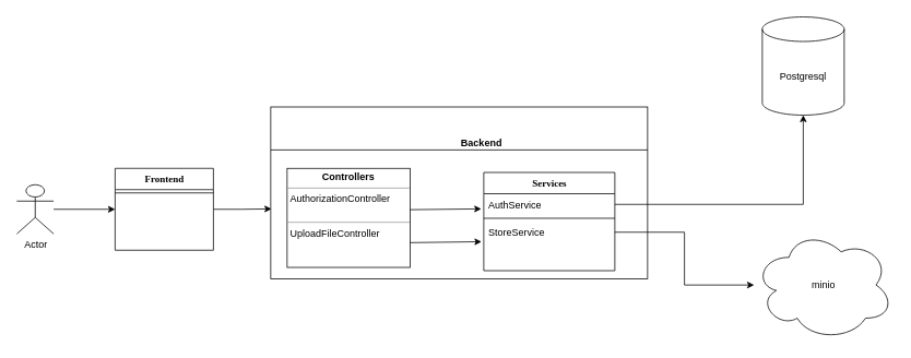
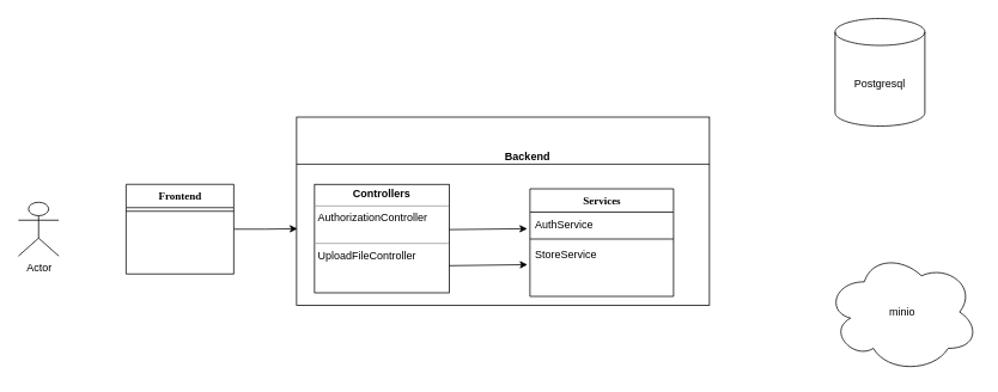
  <mxCell id="0" />
  <mxCell id="1" parent="0" />
  <mxCell id="2" style="edgeStyle=orthogonalEdgeStyle;rounded=0;orthogonalLoop=1;jettySize=auto;html=1;exitX=1;exitY=0.5;exitDx=0;exitDy=0;entryX=0.002;entryY=0.593;entryDx=0;entryDy=0;entryPerimeter=0;" edge="1" parent="1" source="3" target="7"><mxGeometry relative="1" as="geometry"><mxPoint x="320" y="255.276" as="targetPoint" /></mxGeometry></mxCell>
  <mxCell id="3" value="Frontend" style="swimlane;html=1;fontStyle=1;align=center;verticalAlign=top;childLayout=stackLayout;horizontal=1;startSize=26;horizontalStack=0;resizeParent=1;resizeLast=0;collapsible=1;marginBottom=0;swimlaneFillColor=#ffffff;rounded=0;shadow=0;comic=0;labelBackgroundColor=none;strokeWidth=1;fillColor=none;fontFamily=Verdana;fontSize=12" parent="1" vertex="1"><mxGeometry x="140" y="205" width="120" height="100" as="geometry" /></mxCell>
  <mxCell id="4" value="" style="line;html=1;strokeWidth=1;fillColor=none;align=left;verticalAlign=middle;spacingTop=-1;spacingLeft=3;spacingRight=3;rotatable=0;labelPosition=right;points=[];portConstraint=eastwest;" parent="3" vertex="1"><mxGeometry y="26" width="120" height="8" as="geometry" /></mxCell>
- <mxCell id="5" style="edgeStyle=orthogonalEdgeStyle;rounded=0;orthogonalLoop=1;jettySize=auto;html=1;entryX=0;entryY=0.5;entryDx=0;entryDy=0;" edge="1" parent="1" source="6" target="3"><mxGeometry relative="1" as="geometry" /></mxCell>
  <mxCell id="6" value="Actor" style="shape=umlActor;verticalLabelPosition=bottom;verticalAlign=top;html=1;outlineConnect=0;" vertex="1" parent="1"><mxGeometry x="20" y="225" width="45" height="60" as="geometry" /></mxCell>
  <mxCell id="7" value="" style="rounded=0;whiteSpace=wrap;html=1;" vertex="1" parent="1"><mxGeometry x="330" y="130" width="460" height="210" as="geometry" /></mxCell>
  <mxCell id="8" value="&lt;b&gt;Backend&lt;/b&gt;" style="text;html=1;strokeColor=none;fillColor=none;align=center;verticalAlign=middle;whiteSpace=wrap;rounded=0;" vertex="1" parent="1"><mxGeometry x="555" y="150" width="65" height="50" as="geometry" /></mxCell>
  <mxCell id="9" value="&lt;p style=&quot;margin:0px;margin-top:4px;text-align:center;&quot;&gt;&lt;b&gt;Controllers&lt;/b&gt;&lt;/p&gt;&lt;hr size=&quot;1&quot;&gt;&lt;p style=&quot;margin:0px;margin-left:4px;&quot;&gt;AuthorizationController&lt;br&gt;&lt;/p&gt;&lt;p style=&quot;margin:0px;margin-left:4px;&quot;&gt;&lt;br&gt;&lt;/p&gt;&lt;hr size=&quot;1&quot;&gt;&lt;p style=&quot;margin:0px;margin-left:4px;&quot;&gt;UploadFileController&lt;br&gt;&lt;/p&gt;" style="verticalAlign=top;align=left;overflow=fill;fontSize=12;fontFamily=Helvetica;html=1;rounded=0;shadow=0;comic=0;labelBackgroundColor=none;strokeWidth=1" parent="1" vertex="1"><mxGeometry x="350" y="205" width="150" height="121" as="geometry" /></mxCell>
  <mxCell id="10" value="Services" style="swimlane;html=1;fontStyle=1;align=center;verticalAlign=top;childLayout=stackLayout;horizontal=1;startSize=26;horizontalStack=0;resizeParent=1;resizeLast=0;collapsible=1;marginBottom=0;swimlaneFillColor=#ffffff;rounded=0;shadow=0;comic=0;labelBackgroundColor=none;strokeWidth=1;fillColor=none;fontFamily=Verdana;fontSize=12" parent="1" vertex="1"><mxGeometry x="590" y="210" width="160" height="120" as="geometry" /></mxCell>
  <mxCell id="11" value="AuthService" style="text;html=1;strokeColor=none;fillColor=none;align=left;verticalAlign=top;spacingLeft=4;spacingRight=4;whiteSpace=wrap;overflow=hidden;rotatable=0;points=[[0,0.5],[1,0.5]];portConstraint=eastwest;" parent="10" vertex="1"><mxGeometry y="26" width="160" height="26" as="geometry" /></mxCell>
  <mxCell id="12" value="" style="line;html=1;strokeWidth=1;fillColor=none;align=left;verticalAlign=middle;spacingTop=-1;spacingLeft=3;spacingRight=3;rotatable=0;labelPosition=right;points=[];portConstraint=eastwest;" parent="10" vertex="1"><mxGeometry y="52" width="160" height="8" as="geometry" /></mxCell>
  <mxCell id="13" value="StoreService" style="text;html=1;strokeColor=none;fillColor=none;align=left;verticalAlign=top;spacingLeft=4;spacingRight=4;whiteSpace=wrap;overflow=hidden;rotatable=0;points=[[0,0.5],[1,0.5]];portConstraint=eastwest;" vertex="1" parent="10"><mxGeometry y="60" width="160" height="26" as="geometry" /></mxCell>
  <mxCell id="14" value="" style="endArrow=none;html=1;rounded=0;exitX=0;exitY=0.25;exitDx=0;exitDy=0;entryX=1;entryY=0.25;entryDx=0;entryDy=0;" edge="1" parent="1" source="7" target="7"><mxGeometry width="50" height="50" relative="1" as="geometry"><mxPoint x="750" y="290" as="sourcePoint" /><mxPoint x="800" y="240" as="targetPoint" /></mxGeometry></mxCell>
  <mxCell id="15" value="Postgresql" style="shape=cylinder3;whiteSpace=wrap;html=1;boundedLbl=1;backgroundOutline=1;size=15;" vertex="1" parent="1"><mxGeometry x="930" y="20" width="100" height="120" as="geometry" /></mxCell>
  <mxCell id="16" value="minio" style="ellipse;shape=cloud;whiteSpace=wrap;html=1;" vertex="1" parent="1"><mxGeometry x="920" y="280" width="170" height="135" as="geometry" /></mxCell>
- <mxCell id="17" style="edgeStyle=orthogonalEdgeStyle;rounded=0;orthogonalLoop=1;jettySize=auto;html=1;exitX=1;exitY=0.5;exitDx=0;exitDy=0;" edge="1" parent="1" source="11" target="15"><mxGeometry relative="1" as="geometry" /></mxCell>
- <mxCell id="18" style="edgeStyle=orthogonalEdgeStyle;rounded=0;orthogonalLoop=1;jettySize=auto;html=1;exitX=1;exitY=0.5;exitDx=0;exitDy=0;" edge="1" parent="1" source="13" target="16"><mxGeometry relative="1" as="geometry" /></mxCell>
  <mxCell id="19" value="" style="endArrow=classic;html=1;rounded=0;exitX=1;exitY=0.75;exitDx=0;exitDy=0;entryX=-0.017;entryY=0.946;entryDx=0;entryDy=0;entryPerimeter=0;" edge="1" parent="1" source="9" target="13"><mxGeometry width="50" height="50" relative="1" as="geometry"><mxPoint x="550" y="280" as="sourcePoint" /><mxPoint x="600" y="230" as="targetPoint" /></mxGeometry></mxCell>
  <mxCell id="20" value="" style="endArrow=classic;html=1;rounded=0;exitX=1;exitY=0.75;exitDx=0;exitDy=0;entryX=-0.017;entryY=0.946;entryDx=0;entryDy=0;entryPerimeter=0;" edge="1" parent="1"><mxGeometry width="50" height="50" relative="1" as="geometry"><mxPoint x="500" y="255.5" as="sourcePoint" /><mxPoint x="587" y="254.5" as="targetPoint" /></mxGeometry></mxCell>
